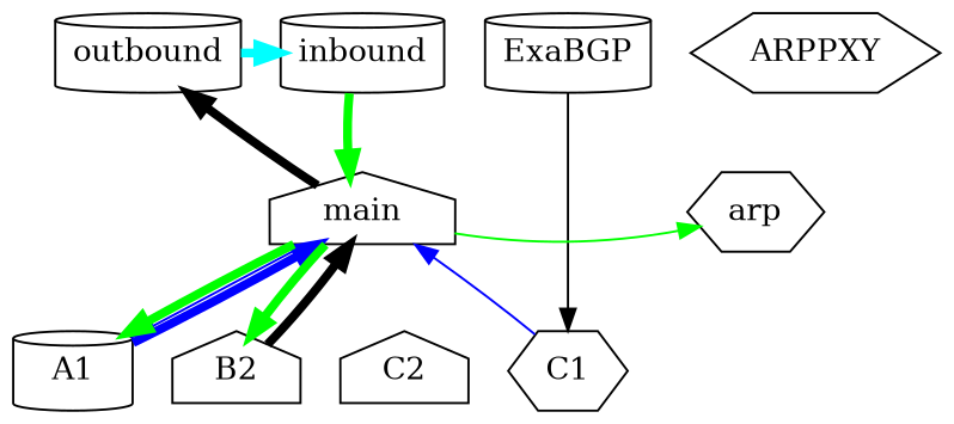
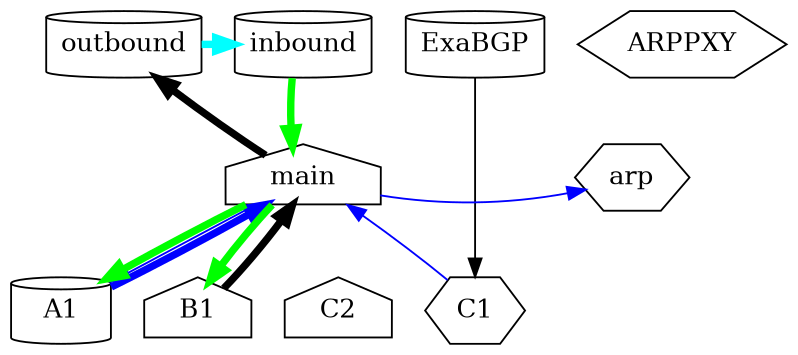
  digraph {
    node [shape=cylinder]
    edge [style=invis]
    outbound
    inbound
    ARPPXY [shape=hexagon]
    ExaBGP
    A1
-   B1 [shape=house label=B2]
+   B1 [shape=house]
    C1 [shape=hexagon]
    C2 [shape=house]
    main [shape=house]
    arp [shape=hexagon]
    subgraph sub_1 {
      rank=min
      outbound
      inbound
      ARPPXY
      ExaBGP
    }
    subgraph sub_2 {
      rank=same
      A1
      B1
      C1
      C2
    }
    subgraph sub_3 {
      rank=same
      main
      arp
    }
    outbound -> inbound
    outbound -> inbound [color=cyan penwidth=4.0 style=""]
    outbound -> inbound
    inbound -> main
    inbound -> main [color=green penwidth=4.0 style=""]
    inbound -> main
    inbound -> main
    ARPPXY -> arp
    ExaBGP -> C1 [color=black style=""]
    A1 -> main [color=blue penwidth=4.0 style=""]
    B1 -> main [color=black penwidth=4.0 style=""]
    C1 -> main [color=blue style=""]
    C2 -> main
    main -> outbound [color=black penwidth=4.0 style=""]
    main -> outbound
    main -> ExaBGP
    main -> ExaBGP
    main -> A1
    main -> A1 [color=blue style=""]
    main -> A1
    main -> A1 [color=green penwidth=4.0 style=""]
    main -> B1
    main -> B1
    main -> B1
    main -> B1 [color=green penwidth=4.0 style=""]
    main -> C1
    main -> C1
    main -> C1
    main -> C1
    main -> C2
    main -> C2
    main -> C2
    main -> C2
-   main -> arp [color=green style=""]
+   main -> arp [color=blue style=""]
    arp -> ARPPXY
    arp -> main
  }
